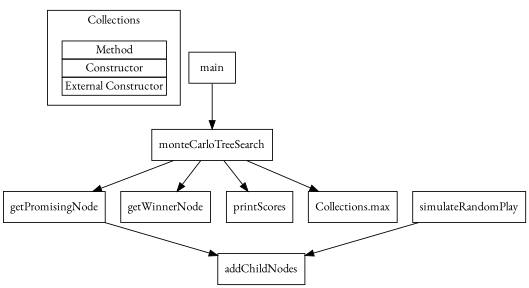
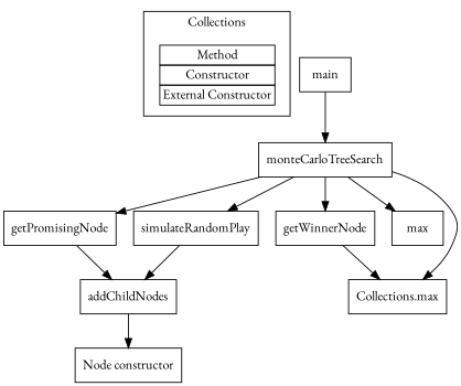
  digraph {
    fontname="EB Garamond"
    node [fontname="EB Garamond" shape=box]
    edge [fontname="EB Garamond"]
    n1 [label=<       <table border="0" cellborder="1" cellspacing="0">         <tr><td port="m">Method</td></tr>         <tr><td port="c">Constructor</td></tr>         <tr><td port="e">External Constructor</td></tr>       </table>     > shape=plaintext]
    main
    monteCarloTreeSearch
    getPromisingNode
    simulateRandomPlay
    getWinnerNode
-   printScores
+   printScores [label=max]
    "Collections.max"
    addChildNodes
+   "Node constructor"
    subgraph cluster_1 {
      label=Collections
      n1
    }
    main -> monteCarloTreeSearch
    monteCarloTreeSearch -> getPromisingNode
+   monteCarloTreeSearch -> simulateRandomPlay
    monteCarloTreeSearch -> getWinnerNode
    monteCarloTreeSearch -> printScores
    monteCarloTreeSearch -> "Collections.max"
    getPromisingNode -> addChildNodes
    simulateRandomPlay -> addChildNodes
+   getWinnerNode -> "Collections.max"
+   addChildNodes -> "Node constructor"
  }
